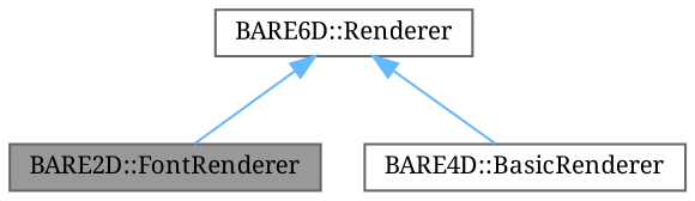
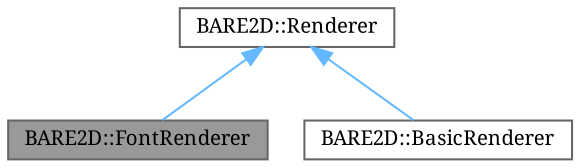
  digraph {
    fontname="Noto Serif"
    node [color=gray40 fillcolor=white fontname="Noto Serif" fontsize=10 shape=box style=filled]
    edge [color=steelblue1 dir=back fontname="Noto Serif" fontsize=10 labelfontname=Helvetica labelfontsize=10 style=solid]
    n1 [fillcolor=grey60 fontcolor=black height=0.2 label="BARE2D::FontRenderer" width=0.4]
-   n2 [height=0.2 label="BARE4D::BasicRenderer" width=0.4]
-   n3 [height=0.2 label="BARE6D::Renderer" width=0.4]
+   n2 [height=0.2 label="BARE2D::BasicRenderer" width=0.4]
+   n3 [height=0.2 label="BARE2D::Renderer" width=0.4]
    n3 -> n1
    n3 -> n2
  }
